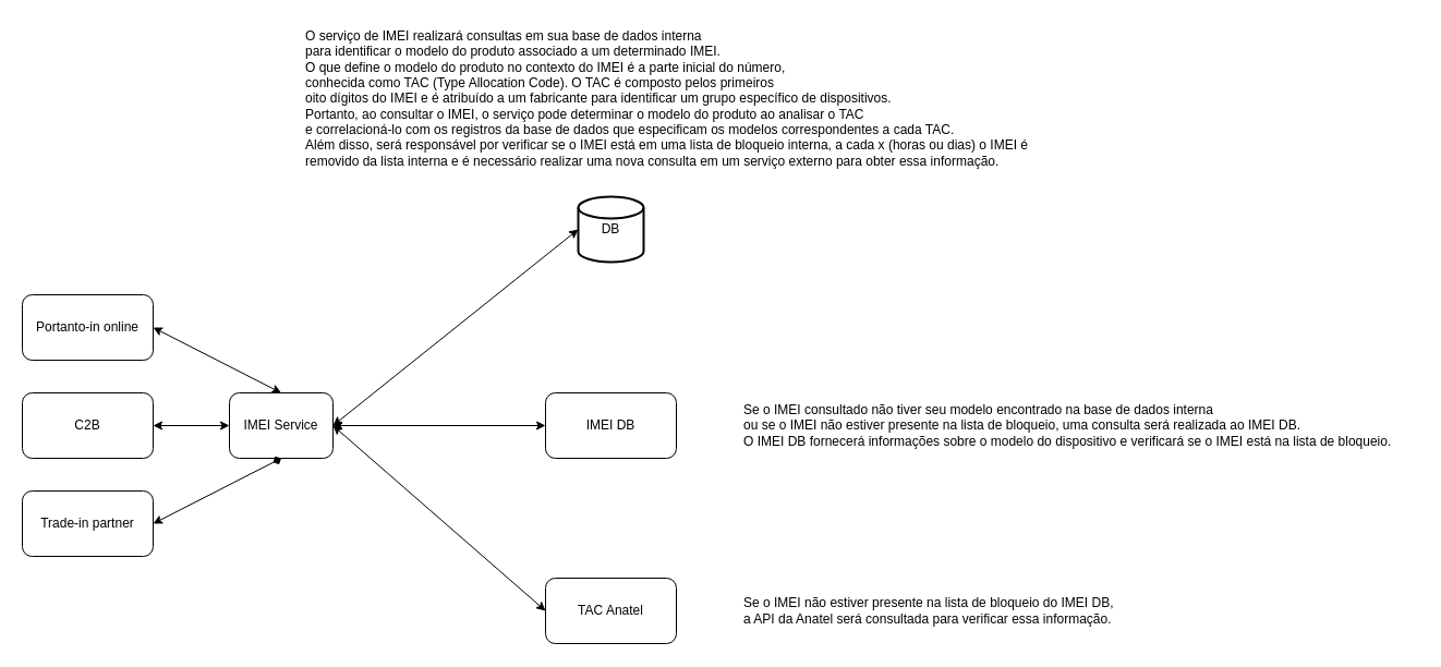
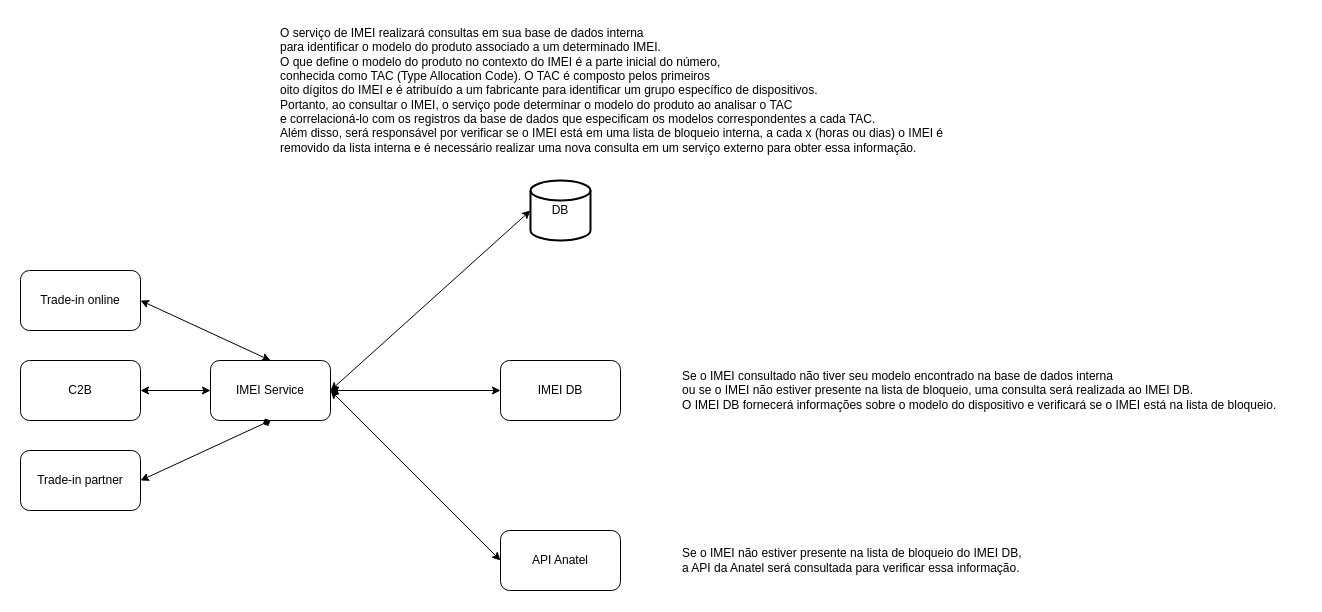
  <mxCell id="0" />
  <mxCell id="1" parent="0" />
  <mxCell id="2" value="C2B" style="rounded=1;whiteSpace=wrap;html=1;" vertex="1" parent="1"><mxGeometry x="20" y="360" width="120" height="60" as="geometry" /></mxCell>
- <mxCell id="3" value="Portanto-in online" style="rounded=1;whiteSpace=wrap;html=1;" vertex="1" parent="1"><mxGeometry x="20" y="270" width="120" height="60" as="geometry" /></mxCell>
+ <mxCell id="3" value="Trade-in online" style="rounded=1;whiteSpace=wrap;html=1;" vertex="1" parent="1"><mxGeometry x="20" y="270" width="120" height="60" as="geometry" /></mxCell>
  <mxCell id="4" value="Trade-in partner" style="rounded=1;whiteSpace=wrap;html=1;" vertex="1" parent="1"><mxGeometry x="20" y="450" width="120" height="60" as="geometry" /></mxCell>
- <mxCell id="5" value="IMEI Service" style="rounded=1;whiteSpace=wrap;html=1;" vertex="1" parent="1"><mxGeometry x="210" y="360" width="95" height="60" as="geometry" /></mxCell>
+ <mxCell id="5" value="IMEI Service" style="rounded=1;whiteSpace=wrap;html=1;" vertex="1" parent="1"><mxGeometry x="210" y="360" width="120" height="60" as="geometry" /></mxCell>
  <mxCell id="6" value="" style="group" vertex="1" connectable="0" parent="1"><mxGeometry x="480" y="140" width="160" height="100" as="geometry" /></mxCell>
  <mxCell id="7" value="DB" style="strokeWidth=2;html=1;shape=mxgraph.flowchart.database;whiteSpace=wrap;" vertex="1" parent="6"><mxGeometry x="50" y="40" width="60" height="60" as="geometry" /></mxCell>
  <mxCell id="8" value="IMEI DB" style="rounded=1;whiteSpace=wrap;html=1;" vertex="1" parent="1"><mxGeometry x="500" y="360" width="120" height="60" as="geometry" /></mxCell>
- <mxCell id="9" value="TAC Anatel" style="rounded=1;whiteSpace=wrap;html=1;" vertex="1" parent="1"><mxGeometry x="500" y="530" width="120" height="60" as="geometry" /></mxCell>
+ <mxCell id="9" value="API Anatel" style="rounded=1;whiteSpace=wrap;html=1;" vertex="1" parent="1"><mxGeometry x="500" y="530" width="120" height="60" as="geometry" /></mxCell>
  <mxCell id="10" value="" style="endArrow=classic;startArrow=classic;html=1;rounded=0;entryX=0;entryY=0.5;entryDx=0;entryDy=0;entryPerimeter=0;exitX=1;exitY=0.5;exitDx=0;exitDy=0;" edge="1" parent="1" source="5" target="7"><mxGeometry width="50" height="50" relative="1" as="geometry"><mxPoint x="340" y="389.76" as="sourcePoint" /><mxPoint x="400" y="389.76" as="targetPoint" /></mxGeometry></mxCell>
  <mxCell id="11" value="" style="endArrow=classic;startArrow=classic;html=1;rounded=0;entryX=0;entryY=0.5;entryDx=0;entryDy=0;exitX=1;exitY=0.5;exitDx=0;exitDy=0;" edge="1" parent="1" source="2" target="5"><mxGeometry width="50" height="50" relative="1" as="geometry"><mxPoint x="110" y="430" as="sourcePoint" /><mxPoint x="210" y="430" as="targetPoint" /></mxGeometry></mxCell>
  <mxCell id="12" value="" style="endArrow=diamond;startArrow=classic;html=1;rounded=0;entryX=0.5;entryY=1;entryDx=0;entryDy=0;exitX=1;exitY=0.5;exitDx=0;exitDy=0;" edge="1" parent="1" source="4" target="5"><mxGeometry width="50" height="50" relative="1" as="geometry"><mxPoint x="200" y="500" as="sourcePoint" /><mxPoint x="300" y="500" as="targetPoint" /></mxGeometry></mxCell>
  <mxCell id="13" value="" style="endArrow=classic;startArrow=classic;html=1;rounded=0;entryX=0.5;entryY=0;entryDx=0;entryDy=0;exitX=1;exitY=0.5;exitDx=0;exitDy=0;" edge="1" parent="1" source="3" target="5"><mxGeometry width="50" height="50" relative="1" as="geometry"><mxPoint x="170" y="299.58" as="sourcePoint" /><mxPoint x="270" y="299.58" as="targetPoint" /></mxGeometry></mxCell>
  <mxCell id="14" value="" style="endArrow=classic;startArrow=classic;html=1;rounded=0;entryX=0;entryY=0.5;entryDx=0;entryDy=0;exitX=1;exitY=0.5;exitDx=0;exitDy=0;" edge="1" parent="1" source="5" target="8"><mxGeometry width="50" height="50" relative="1" as="geometry"><mxPoint x="340" y="400" as="sourcePoint" /><mxPoint x="440" y="280" as="targetPoint" /></mxGeometry></mxCell>
  <mxCell id="15" value="" style="endArrow=classic;startArrow=classic;html=1;rounded=0;entryX=0;entryY=0.5;entryDx=0;entryDy=0;exitX=1;exitY=0.5;exitDx=0;exitDy=0;" edge="1" parent="1" source="5" target="9"><mxGeometry width="50" height="50" relative="1" as="geometry"><mxPoint x="330" y="450" as="sourcePoint" /><mxPoint x="414" y="450" as="targetPoint" /></mxGeometry></mxCell>
  <mxCell id="16" value="O serviço de IMEI realizará consultas em sua base de dados interna&lt;div&gt;para identificar o modelo do produto associado a um determinado IMEI.&amp;nbsp;&lt;/div&gt;&lt;div&gt;O que define o modelo do produto no contexto do IMEI é a parte inicial do número,&amp;nbsp;&lt;/div&gt;&lt;div&gt;conhecida como TAC (Type Allocation Code). O TAC é composto pelos primeiros&amp;nbsp;&lt;/div&gt;&lt;div&gt;oito dígitos do IMEI e é atribuído a um fabricante para identificar um grupo específico de dispositivos.&amp;nbsp;&lt;/div&gt;&lt;div&gt;Portanto, ao consultar o IMEI, o serviço pode determinar o modelo do produto ao analisar o TAC&amp;nbsp;&lt;/div&gt;&lt;div&gt;&lt;span style=&quot;background-color: initial;&quot;&gt;e correlacioná-lo com os registros da base de dados que especificam os modelos correspondentes a cada TAC.&amp;nbsp;&lt;/span&gt;&lt;/div&gt;&lt;div&gt;&lt;span style=&quot;background-color: initial;&quot;&gt;Além disso, será responsável por verificar se o IMEI está em uma lista de bloqueio interna, a cada x (horas ou dias) o IMEI é&lt;/span&gt;&lt;/div&gt;&lt;div&gt;&lt;span style=&quot;background-color: initial;&quot;&gt;removido da lista interna e é necessário realizar uma nova consulta em um serviço externo para obter essa informação.&lt;/span&gt;&lt;/div&gt;" style="text;html=1;align=left;verticalAlign=middle;resizable=0;points=[];autosize=1;strokeColor=none;fillColor=none;fontSize=12;strokeWidth=1;spacingTop=0;spacing=0;" vertex="1" parent="1"><mxGeometry x="280" y="20" width="680" height="140" as="geometry" /></mxCell>
  <mxCell id="17" value="Se o IMEI consultado não tiver seu modelo encontrado na base de dados interna&amp;nbsp;&lt;div&gt;ou se o IMEI não estiver presente na lista de bloqueio,&amp;nbsp;&lt;span style=&quot;background-color: initial;&quot;&gt;uma consulta será realizada ao IMEI DB.&amp;nbsp;&lt;/span&gt;&lt;/div&gt;&lt;div&gt;&lt;span style=&quot;background-color: initial;&quot;&gt;O IMEI DB fornecerá informações sobre o modelo do dispositivo e verificará se o IMEI está na lista de bloqueio.&lt;/span&gt;&lt;/div&gt;" style="text;html=1;align=left;verticalAlign=middle;resizable=0;points=[];autosize=1;strokeColor=none;fillColor=none;" vertex="1" parent="1"><mxGeometry x="680" y="360" width="620" height="60" as="geometry" /></mxCell>
  <mxCell id="18" value="Se o IMEI não estiver presente na lista de bloqueio do IMEI DB,&amp;nbsp;&lt;div&gt;a API da Anatel será consultada para verificar essa informação.&lt;/div&gt;" style="text;html=1;align=left;verticalAlign=middle;resizable=0;points=[];autosize=1;strokeColor=none;fillColor=none;" vertex="1" parent="1"><mxGeometry x="680" y="540" width="370" height="40" as="geometry" /></mxCell>
